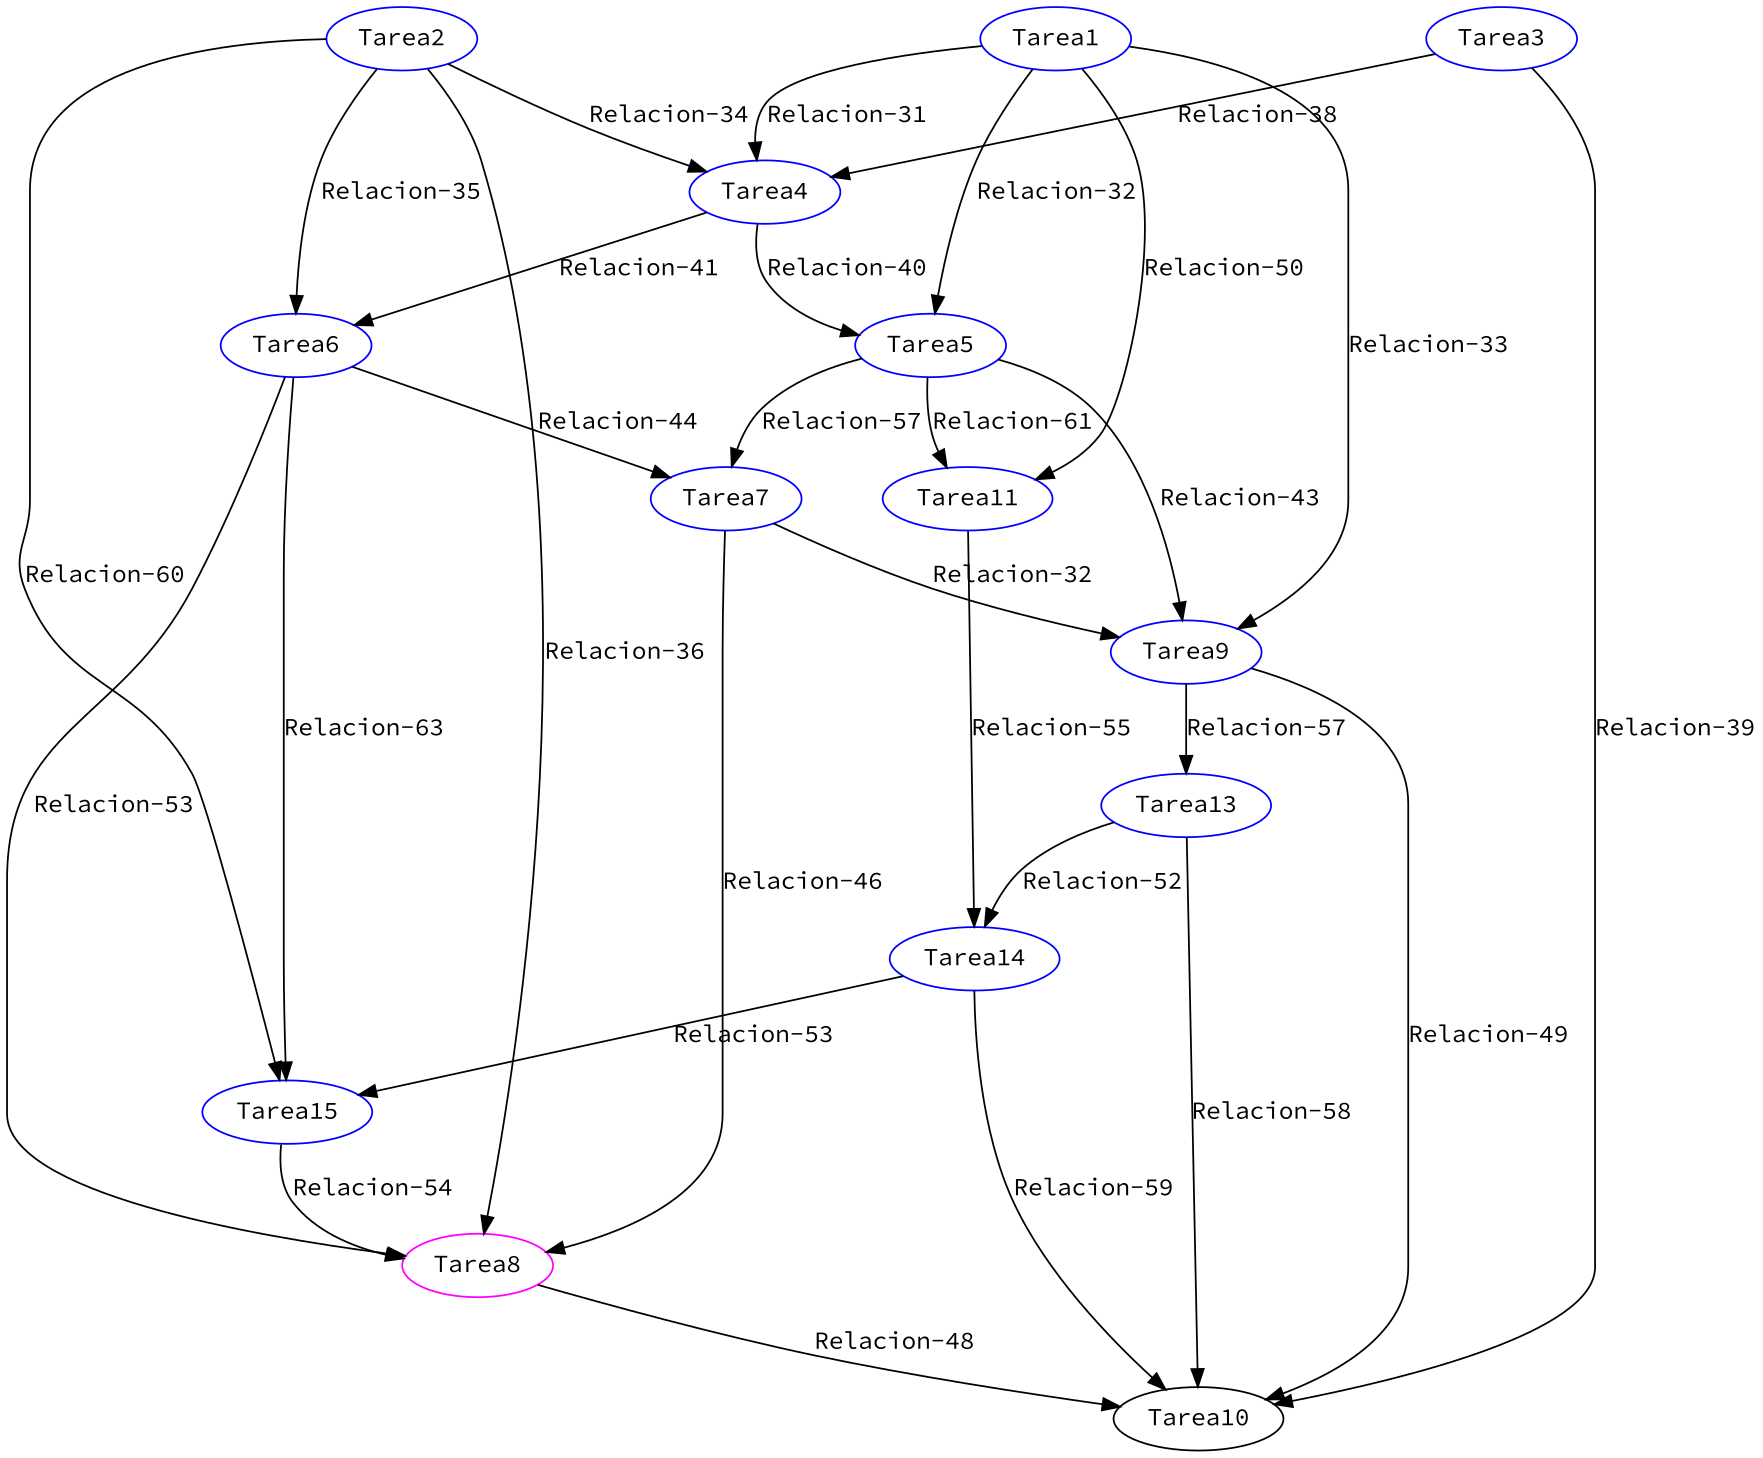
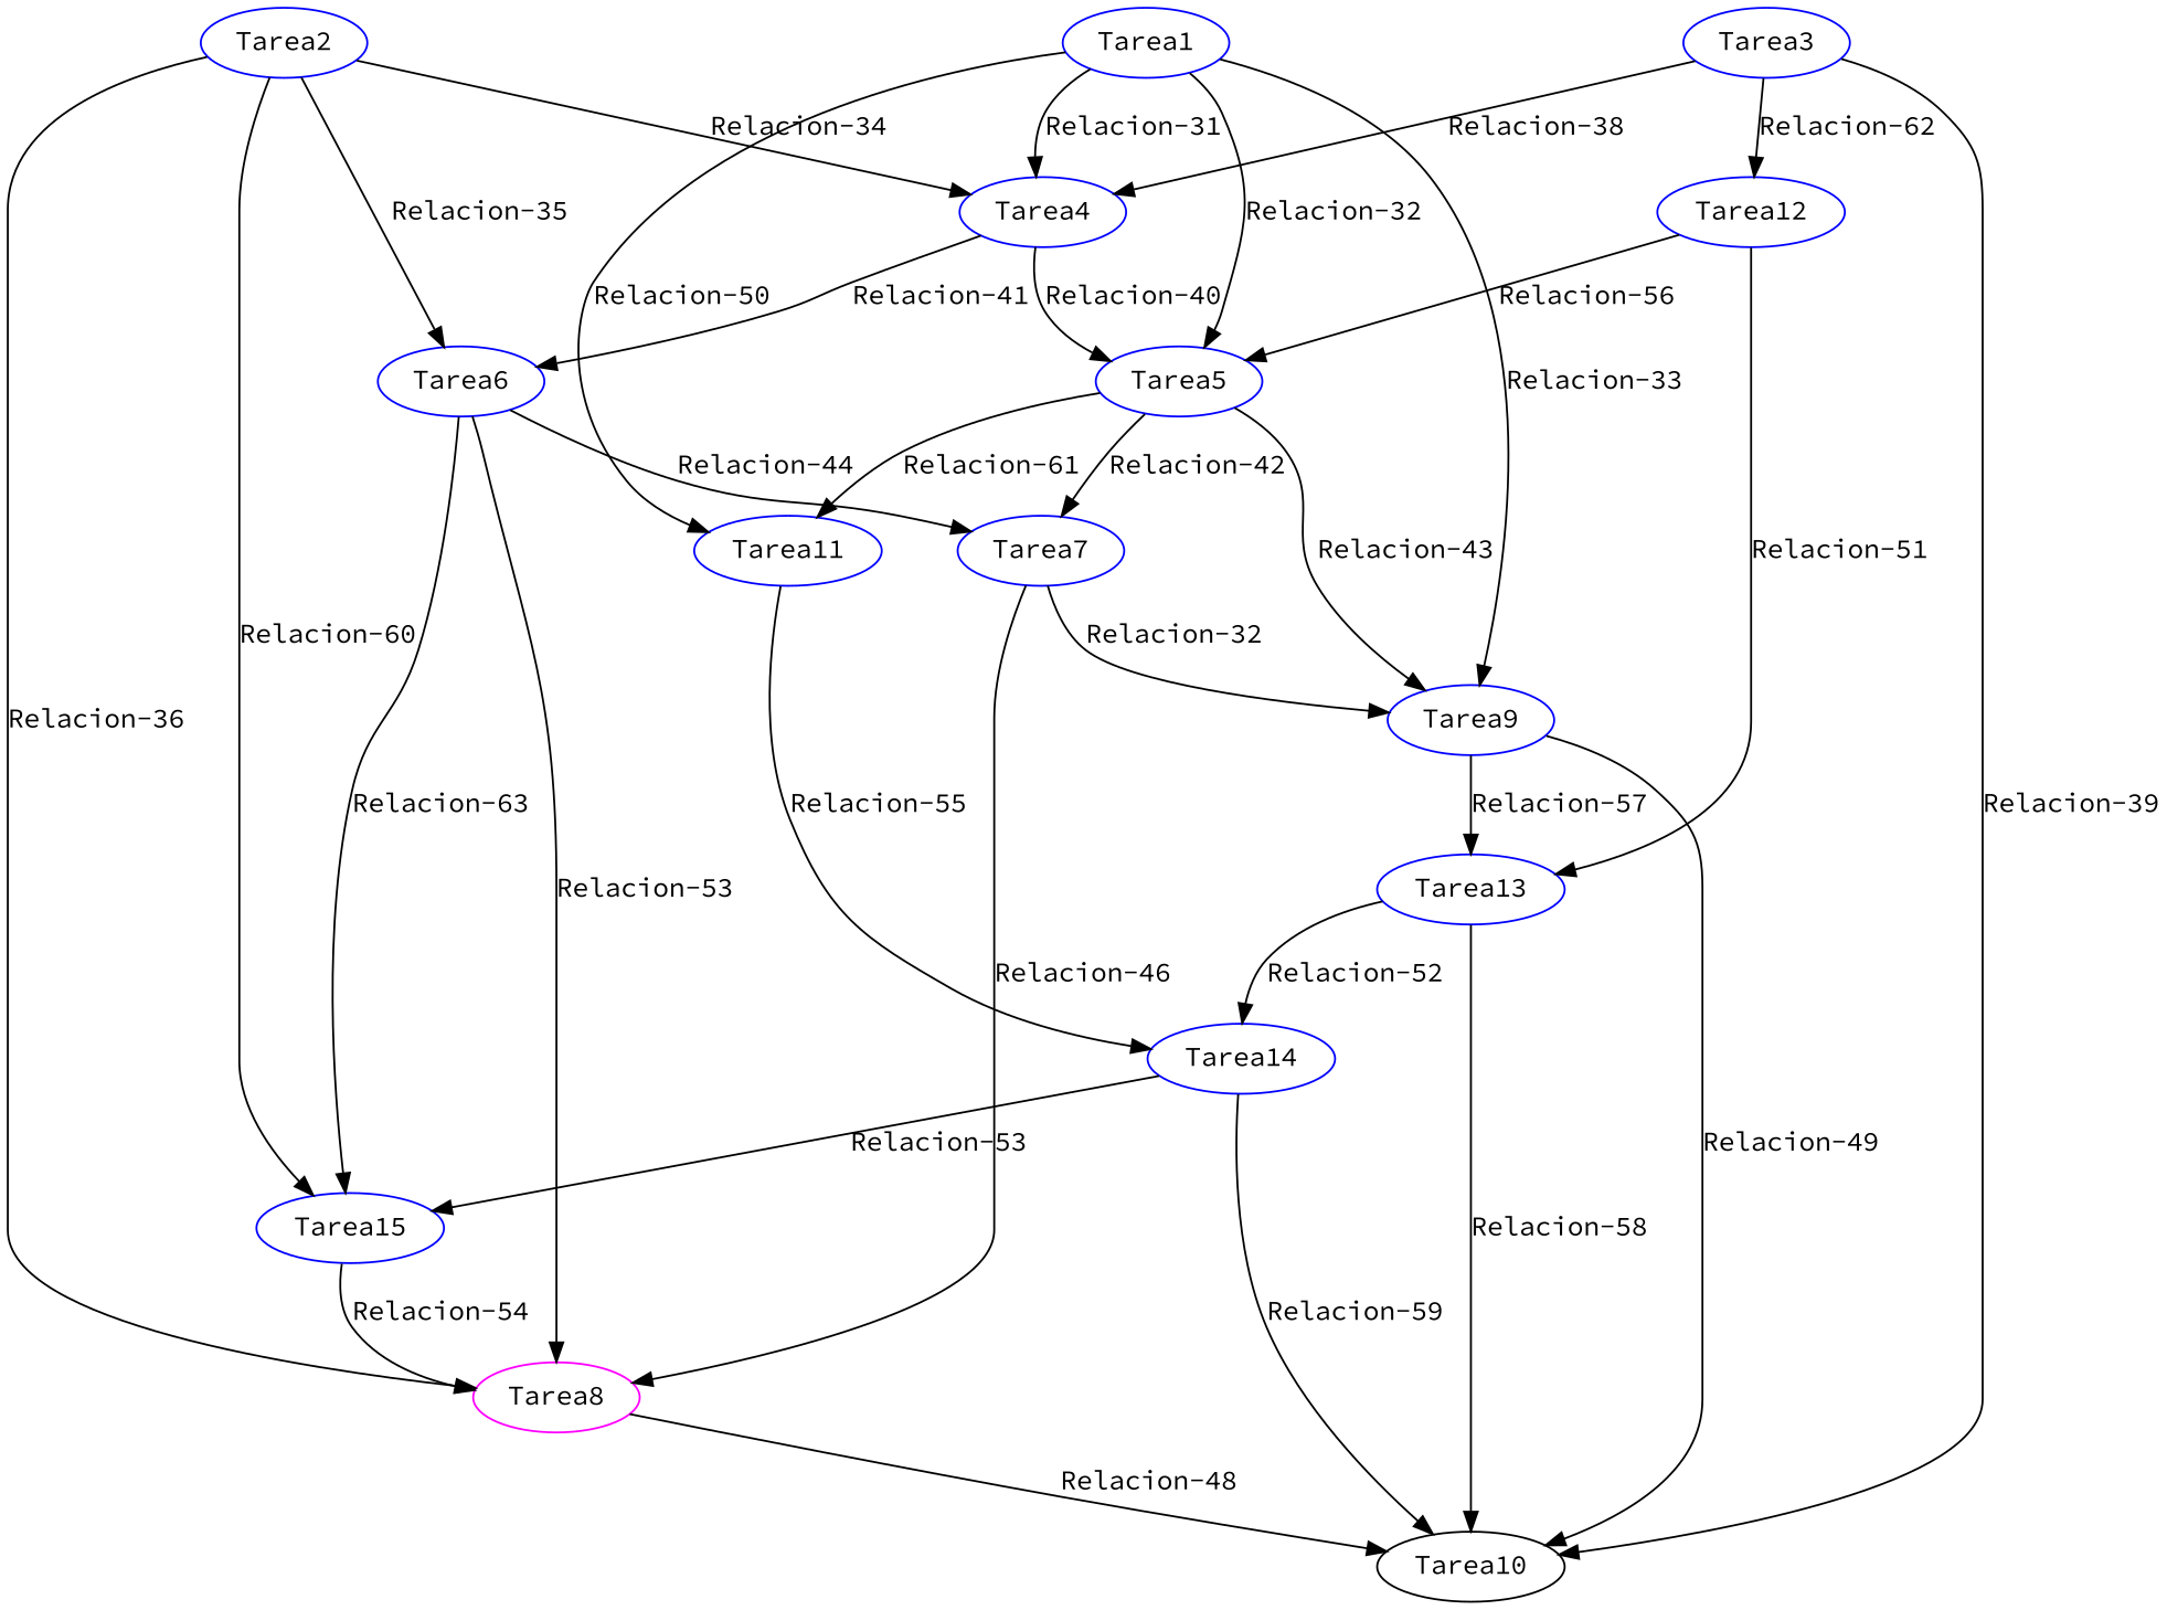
  strict digraph {
    fontname="Source Code Pro"
    node [color=blue fontname="Source Code Pro"]
    edge [color=black fontname="Source Code Pro"]
    n1 [label=Tarea1]
    n2 [label=Tarea4]
    n3 [label=Tarea5]
    n4 [label=Tarea9]
    n5 [label=Tarea11]
    n6 [label=Tarea6]
    n7 [label=Tarea7]
    n8 [color=black label=Tarea10]
    n9 [label=Tarea13]
    n10 [label=Tarea14]
    n11 [label=Tarea2]
    n12 [color=magenta label=Tarea8]
    n13 [label=Tarea15]
    n14 [label=Tarea3]
+   n15 [label=Tarea12]
    n1 -> n2 [label="Relacion-31"]
    n1 -> n3 [label="Relacion-32"]
    n1 -> n4 [label="Relacion-33"]
    n1 -> n5 [label="Relacion-50"]
    n2 -> n3 [label="Relacion-40"]
    n2 -> n6 [label="Relacion-41"]
    n3 -> n4 [label="Relacion-43"]
    n3 -> n5 [label="Relacion-61"]
-   n3 -> n7 [label="Relacion-57"]
+   n3 -> n7 [label="Relacion-42"]
    n4 -> n8 [label="Relacion-49"]
    n4 -> n9 [label="Relacion-57"]
    n5 -> n10 [label="Relacion-55"]
    n6 -> n7 [label="Relacion-44"]
    n6 -> n12 [label="Relacion-53"]
    n6 -> n13 [label="Relacion-63"]
    n7 -> n4 [label="Relacion-32"]
    n7 -> n12 [label="Relacion-46"]
    n9 -> n8 [label="Relacion-58"]
    n9 -> n10 [label="Relacion-52"]
    n10 -> n8 [label="Relacion-59"]
    n10 -> n13 [label="Relacion-53"]
    n11 -> n2 [label="Relacion-34"]
    n11 -> n6 [label="Relacion-35"]
    n11 -> n12 [label="Relacion-36"]
    n11 -> n13 [label="Relacion-60"]
    n12 -> n8 [label="Relacion-48"]
    n13 -> n12 [label="Relacion-54"]
    n14 -> n2 [label="Relacion-38"]
    n14 -> n8 [label="Relacion-39"]
+   n14 -> n15 [label="Relacion-62"]
+   n15 -> n3 [label="Relacion-56"]
+   n15 -> n9 [label="Relacion-51"]
  }
